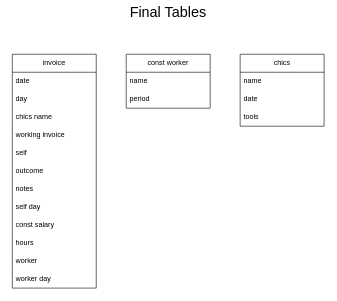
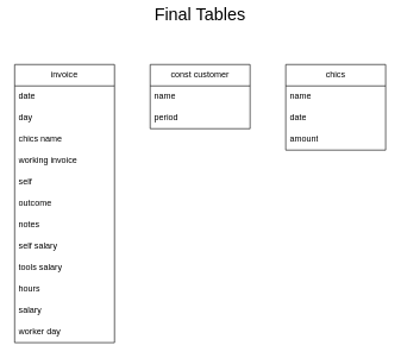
  <mxCell id="0" />
  <mxCell id="1" parent="0" />
  <mxCell id="2" value="&lt;font class=&quot;custom-cursor-default-hover&quot; style=&quot;&quot;&gt;&lt;font style=&quot;font-size: 24px;&quot;&gt;Final Tables&lt;/font&gt;&lt;br&gt;&lt;/font&gt;" style="text;html=1;strokeColor=none;fillColor=none;align=center;verticalAlign=middle;whiteSpace=wrap;rounded=0;" vertex="1" parent="1"><mxGeometry x="195" y="20" width="170" as="geometry" /></mxCell>
  <mxCell id="3" value="invoice" style="swimlane;fontStyle=0;childLayout=stackLayout;horizontal=1;startSize=30;horizontalStack=0;resizeParent=1;resizeParentMax=0;resizeLast=0;collapsible=1;marginBottom=0;whiteSpace=wrap;html=1;" vertex="1" parent="1"><mxGeometry x="20" y="90" width="140" height="390" as="geometry" /></mxCell>
  <mxCell id="4" value="date" style="text;strokeColor=none;fillColor=none;align=left;verticalAlign=middle;spacingLeft=4;spacingRight=4;overflow=hidden;points=[[0,0.5],[1,0.5]];portConstraint=eastwest;rotatable=0;whiteSpace=wrap;html=1;" vertex="1" parent="3"><mxGeometry y="30" width="140" height="30" as="geometry" /></mxCell>
  <mxCell id="5" value="day" style="text;strokeColor=none;fillColor=none;align=left;verticalAlign=middle;spacingLeft=4;spacingRight=4;overflow=hidden;points=[[0,0.5],[1,0.5]];portConstraint=eastwest;rotatable=0;whiteSpace=wrap;html=1;" vertex="1" parent="3"><mxGeometry y="60" width="140" height="30" as="geometry" /></mxCell>
  <mxCell id="6" value="chics name" style="text;strokeColor=none;fillColor=none;align=left;verticalAlign=middle;spacingLeft=4;spacingRight=4;overflow=hidden;points=[[0,0.5],[1,0.5]];portConstraint=eastwest;rotatable=0;whiteSpace=wrap;html=1;" vertex="1" parent="3"><mxGeometry y="90" width="140" height="30" as="geometry" /></mxCell>
  <mxCell id="7" value="working invoice" style="text;strokeColor=none;fillColor=none;align=left;verticalAlign=middle;spacingLeft=4;spacingRight=4;overflow=hidden;points=[[0,0.5],[1,0.5]];portConstraint=eastwest;rotatable=0;whiteSpace=wrap;html=1;" vertex="1" parent="3"><mxGeometry y="120" width="140" height="30" as="geometry" /></mxCell>
  <mxCell id="8" value="self" style="text;strokeColor=none;fillColor=none;align=left;verticalAlign=middle;spacingLeft=4;spacingRight=4;overflow=hidden;points=[[0,0.5],[1,0.5]];portConstraint=eastwest;rotatable=0;whiteSpace=wrap;html=1;" vertex="1" parent="3"><mxGeometry y="150" width="140" height="30" as="geometry" /></mxCell>
  <mxCell id="9" value="outcome" style="text;strokeColor=none;fillColor=none;align=left;verticalAlign=middle;spacingLeft=4;spacingRight=4;overflow=hidden;points=[[0,0.5],[1,0.5]];portConstraint=eastwest;rotatable=0;whiteSpace=wrap;html=1;" vertex="1" parent="3"><mxGeometry y="180" width="140" height="30" as="geometry" /></mxCell>
  <mxCell id="10" value="notes" style="text;strokeColor=none;fillColor=none;align=left;verticalAlign=middle;spacingLeft=4;spacingRight=4;overflow=hidden;points=[[0,0.5],[1,0.5]];portConstraint=eastwest;rotatable=0;whiteSpace=wrap;html=1;" vertex="1" parent="3"><mxGeometry y="210" width="140" height="30" as="geometry" /></mxCell>
- <mxCell id="11" value="self day" style="text;strokeColor=none;fillColor=none;align=left;verticalAlign=middle;spacingLeft=4;spacingRight=4;overflow=hidden;points=[[0,0.5],[1,0.5]];portConstraint=eastwest;rotatable=0;whiteSpace=wrap;html=1;" vertex="1" parent="3"><mxGeometry y="240" width="140" height="30" as="geometry" /></mxCell>
- <mxCell id="12" value="const salary" style="text;strokeColor=none;fillColor=none;align=left;verticalAlign=middle;spacingLeft=4;spacingRight=4;overflow=hidden;points=[[0,0.5],[1,0.5]];portConstraint=eastwest;rotatable=0;whiteSpace=wrap;html=1;" vertex="1" parent="3"><mxGeometry y="270" width="140" height="30" as="geometry" /></mxCell>
+ <mxCell id="11" value="self salary" style="text;strokeColor=none;fillColor=none;align=left;verticalAlign=middle;spacingLeft=4;spacingRight=4;overflow=hidden;points=[[0,0.5],[1,0.5]];portConstraint=eastwest;rotatable=0;whiteSpace=wrap;html=1;" vertex="1" parent="3"><mxGeometry y="240" width="140" height="30" as="geometry" /></mxCell>
+ <mxCell id="12" value="tools salary" style="text;strokeColor=none;fillColor=none;align=left;verticalAlign=middle;spacingLeft=4;spacingRight=4;overflow=hidden;points=[[0,0.5],[1,0.5]];portConstraint=eastwest;rotatable=0;whiteSpace=wrap;html=1;" vertex="1" parent="3"><mxGeometry y="270" width="140" height="30" as="geometry" /></mxCell>
  <mxCell id="13" value="hours" style="text;strokeColor=none;fillColor=none;align=left;verticalAlign=middle;spacingLeft=4;spacingRight=4;overflow=hidden;points=[[0,0.5],[1,0.5]];portConstraint=eastwest;rotatable=0;whiteSpace=wrap;html=1;" vertex="1" parent="3"><mxGeometry y="300" width="140" height="30" as="geometry" /></mxCell>
- <mxCell id="14" value="worker" style="text;strokeColor=none;fillColor=none;align=left;verticalAlign=middle;spacingLeft=4;spacingRight=4;overflow=hidden;points=[[0,0.5],[1,0.5]];portConstraint=eastwest;rotatable=0;whiteSpace=wrap;html=1;" vertex="1" parent="3"><mxGeometry y="330" width="140" height="30" as="geometry" /></mxCell>
+ <mxCell id="14" value="salary" style="text;strokeColor=none;fillColor=none;align=left;verticalAlign=middle;spacingLeft=4;spacingRight=4;overflow=hidden;points=[[0,0.5],[1,0.5]];portConstraint=eastwest;rotatable=0;whiteSpace=wrap;html=1;" vertex="1" parent="3"><mxGeometry y="330" width="140" height="30" as="geometry" /></mxCell>
  <mxCell id="15" value="worker day" style="text;strokeColor=none;fillColor=none;align=left;verticalAlign=middle;spacingLeft=4;spacingRight=4;overflow=hidden;points=[[0,0.5],[1,0.5]];portConstraint=eastwest;rotatable=0;whiteSpace=wrap;html=1;" vertex="1" parent="3"><mxGeometry y="360" width="140" height="30" as="geometry" /></mxCell>
- <mxCell id="16" value="const worker" style="swimlane;fontStyle=0;childLayout=stackLayout;horizontal=1;startSize=30;horizontalStack=0;resizeParent=1;resizeParentMax=0;resizeLast=0;collapsible=1;marginBottom=0;whiteSpace=wrap;html=1;" vertex="1" parent="1"><mxGeometry x="210" y="90" width="140" height="90" as="geometry" /></mxCell>
+ <mxCell id="16" value="const customer" style="swimlane;fontStyle=0;childLayout=stackLayout;horizontal=1;startSize=30;horizontalStack=0;resizeParent=1;resizeParentMax=0;resizeLast=0;collapsible=1;marginBottom=0;whiteSpace=wrap;html=1;" vertex="1" parent="1"><mxGeometry x="210" y="90" width="140" height="90" as="geometry" /></mxCell>
  <mxCell id="17" value="name" style="text;strokeColor=none;fillColor=none;align=left;verticalAlign=middle;spacingLeft=4;spacingRight=4;overflow=hidden;points=[[0,0.5],[1,0.5]];portConstraint=eastwest;rotatable=0;whiteSpace=wrap;html=1;" vertex="1" parent="16"><mxGeometry y="30" width="140" height="30" as="geometry" /></mxCell>
  <mxCell id="18" value="period" style="text;strokeColor=none;fillColor=none;align=left;verticalAlign=middle;spacingLeft=4;spacingRight=4;overflow=hidden;points=[[0,0.5],[1,0.5]];portConstraint=eastwest;rotatable=0;whiteSpace=wrap;html=1;" vertex="1" parent="16"><mxGeometry y="60" width="140" height="30" as="geometry" /></mxCell>
  <mxCell id="19" value="chics" style="swimlane;fontStyle=0;childLayout=stackLayout;horizontal=1;startSize=30;horizontalStack=0;resizeParent=1;resizeParentMax=0;resizeLast=0;collapsible=1;marginBottom=0;whiteSpace=wrap;html=1;" vertex="1" parent="1"><mxGeometry x="400" y="90" width="140" height="120" as="geometry" /></mxCell>
  <mxCell id="20" value="name" style="text;strokeColor=none;fillColor=none;align=left;verticalAlign=middle;spacingLeft=4;spacingRight=4;overflow=hidden;points=[[0,0.5],[1,0.5]];portConstraint=eastwest;rotatable=0;whiteSpace=wrap;html=1;" vertex="1" parent="19"><mxGeometry y="30" width="140" height="30" as="geometry" /></mxCell>
  <mxCell id="21" value="date" style="text;strokeColor=none;fillColor=none;align=left;verticalAlign=middle;spacingLeft=4;spacingRight=4;overflow=hidden;points=[[0,0.5],[1,0.5]];portConstraint=eastwest;rotatable=0;whiteSpace=wrap;html=1;" vertex="1" parent="19"><mxGeometry y="60" width="140" height="30" as="geometry" /></mxCell>
- <mxCell id="22" value="tools" style="text;strokeColor=none;fillColor=none;align=left;verticalAlign=middle;spacingLeft=4;spacingRight=4;overflow=hidden;points=[[0,0.5],[1,0.5]];portConstraint=eastwest;rotatable=0;whiteSpace=wrap;html=1;" vertex="1" parent="19"><mxGeometry y="90" width="140" height="30" as="geometry" /></mxCell>
+ <mxCell id="22" value="amount" style="text;strokeColor=none;fillColor=none;align=left;verticalAlign=middle;spacingLeft=4;spacingRight=4;overflow=hidden;points=[[0,0.5],[1,0.5]];portConstraint=eastwest;rotatable=0;whiteSpace=wrap;html=1;" vertex="1" parent="19"><mxGeometry y="90" width="140" height="30" as="geometry" /></mxCell>
  <mxCell id="23" style="edgeStyle=orthogonalEdgeStyle;rounded=0;orthogonalLoop=1;jettySize=auto;html=1;exitX=0;exitY=0;exitDx=0;exitDy=0;" edge="1" parent="1" source="2" target="2"><mxGeometry relative="1" as="geometry" /></mxCell>
